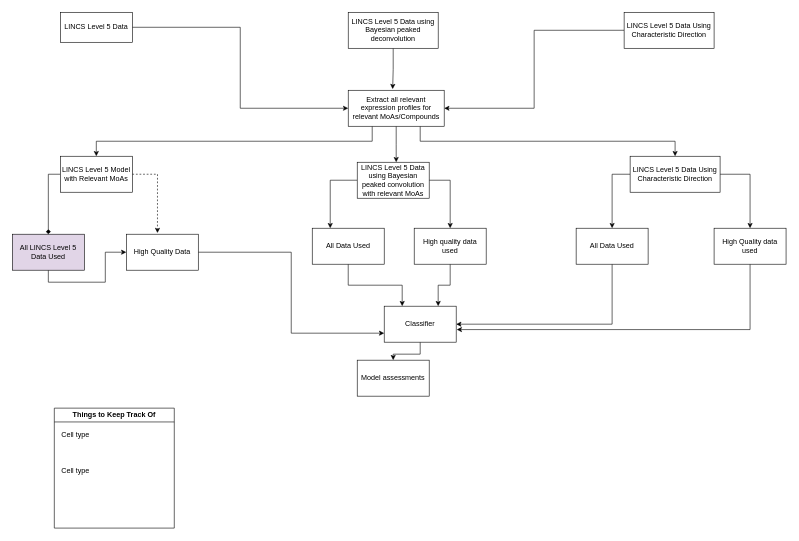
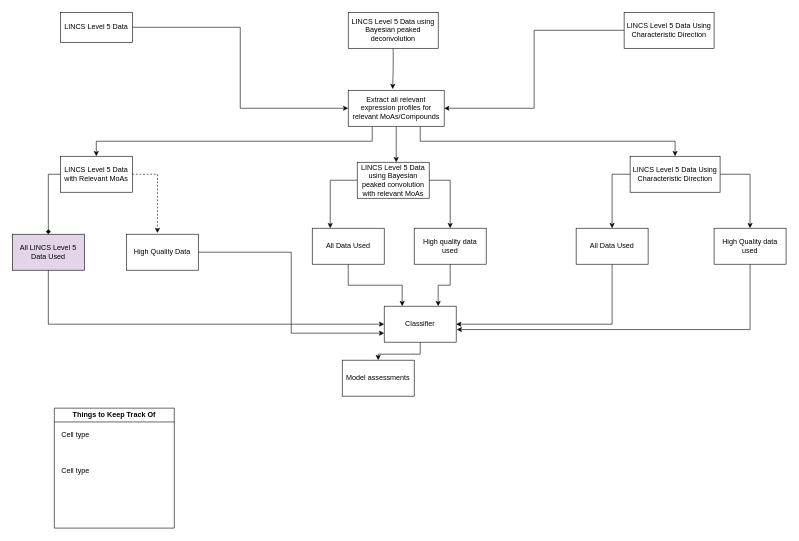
  <mxCell id="0" />
  <mxCell id="1" parent="0" />
  <mxCell id="2" style="edgeStyle=orthogonalEdgeStyle;rounded=0;orthogonalLoop=1;jettySize=auto;html=1;entryX=0;entryY=0.5;entryDx=0;entryDy=0;" edge="1" parent="1" source="3" target="19"><mxGeometry relative="1" as="geometry" /></mxCell>
  <mxCell id="3" value="LINCS Level 5 Data" style="rounded=0;whiteSpace=wrap;html=1;" vertex="1" parent="1"><mxGeometry x="100" y="20" width="120" height="50" as="geometry" /></mxCell>
  <mxCell id="4" style="edgeStyle=orthogonalEdgeStyle;rounded=0;orthogonalLoop=1;jettySize=auto;html=1;exitX=0.5;exitY=1;exitDx=0;exitDy=0;entryX=0.25;entryY=0;entryDx=0;entryDy=0;" edge="1" parent="1" source="5" target="37"><mxGeometry relative="1" as="geometry" /></mxCell>
  <mxCell id="5" value="All Data Used" style="rounded=0;whiteSpace=wrap;html=1;" vertex="1" parent="1"><mxGeometry x="520" y="380" width="120" height="60" as="geometry" /></mxCell>
- <mxCell id="6" style="edgeStyle=orthogonalEdgeStyle;rounded=0;orthogonalLoop=1;jettySize=auto;html=1;exitX=0.5;exitY=1;exitDx=0;exitDy=0;" edge="1" parent="1" source="7" target="28"><mxGeometry relative="1" as="geometry" /></mxCell>
+ <mxCell id="6" style="edgeStyle=orthogonalEdgeStyle;rounded=0;orthogonalLoop=1;jettySize=auto;html=1;exitX=0.5;exitY=1;exitDx=0;exitDy=0;entryX=0;entryY=0.5;entryDx=0;entryDy=0;" edge="1" parent="1" source="7" target="37"><mxGeometry relative="1" as="geometry" /></mxCell>
  <mxCell id="7" value="All LINCS Level 5 Data Used" style="rounded=0;whiteSpace=wrap;html=1;fillColor=#e1d5e7;" vertex="1" parent="1"><mxGeometry x="20" y="390" width="120" height="60" as="geometry" /></mxCell>
  <mxCell id="8" style="edgeStyle=orthogonalEdgeStyle;rounded=0;orthogonalLoop=1;jettySize=auto;html=1;exitX=0;exitY=0.5;exitDx=0;exitDy=0;entryX=0.5;entryY=0;entryDx=0;entryDy=0;endArrow=diamond;" edge="1" parent="1" source="10" target="7"><mxGeometry relative="1" as="geometry" /></mxCell>
  <mxCell id="9" style="edgeStyle=orthogonalEdgeStyle;rounded=0;orthogonalLoop=1;jettySize=auto;html=1;exitX=1;exitY=0.5;exitDx=0;exitDy=0;entryX=0.433;entryY=-0.033;entryDx=0;entryDy=0;entryPerimeter=0;dashed=1;" edge="1" parent="1" source="10" target="28"><mxGeometry relative="1" as="geometry" /></mxCell>
- <mxCell id="10" value="LINCS Level 5 Model with Relevant MoAs" style="rounded=0;whiteSpace=wrap;html=1;" vertex="1" parent="1"><mxGeometry x="100" y="260" width="120" height="60" as="geometry" /></mxCell>
+ <mxCell id="10" value="LINCS Level 5 Data with Relevant MoAs" style="rounded=0;whiteSpace=wrap;html=1;" vertex="1" parent="1"><mxGeometry x="100" y="260" width="120" height="60" as="geometry" /></mxCell>
  <mxCell id="11" style="edgeStyle=orthogonalEdgeStyle;rounded=0;orthogonalLoop=1;jettySize=auto;html=1;exitX=0.5;exitY=1;exitDx=0;exitDy=0;entryX=0.75;entryY=0;entryDx=0;entryDy=0;" edge="1" parent="1" source="12" target="37"><mxGeometry relative="1" as="geometry" /></mxCell>
  <mxCell id="12" value="High quality data used" style="rounded=0;whiteSpace=wrap;html=1;" vertex="1" parent="1"><mxGeometry x="690" y="380" width="120" height="60" as="geometry" /></mxCell>
  <mxCell id="13" style="edgeStyle=orthogonalEdgeStyle;rounded=0;orthogonalLoop=1;jettySize=auto;html=1;exitX=0;exitY=0.5;exitDx=0;exitDy=0;entryX=0.25;entryY=0;entryDx=0;entryDy=0;" edge="1" parent="1" source="15" target="5"><mxGeometry relative="1" as="geometry" /></mxCell>
  <mxCell id="14" style="edgeStyle=orthogonalEdgeStyle;rounded=0;orthogonalLoop=1;jettySize=auto;html=1;exitX=1;exitY=0.5;exitDx=0;exitDy=0;entryX=0.5;entryY=0;entryDx=0;entryDy=0;" edge="1" parent="1" source="15" target="12"><mxGeometry relative="1" as="geometry" /></mxCell>
  <mxCell id="15" value="LINCS Level 5 Data using Bayesian peaked convolution with relevant MoAs" style="rounded=0;whiteSpace=wrap;html=1;" vertex="1" parent="1"><mxGeometry x="595" y="270" width="120" height="60" as="geometry" /></mxCell>
  <mxCell id="16" style="edgeStyle=orthogonalEdgeStyle;rounded=0;orthogonalLoop=1;jettySize=auto;html=1;exitX=0.25;exitY=1;exitDx=0;exitDy=0;entryX=0.5;entryY=0;entryDx=0;entryDy=0;" edge="1" parent="1" source="19" target="10"><mxGeometry relative="1" as="geometry" /></mxCell>
  <mxCell id="17" style="edgeStyle=orthogonalEdgeStyle;rounded=0;orthogonalLoop=1;jettySize=auto;html=1;exitX=0.75;exitY=1;exitDx=0;exitDy=0;entryX=0.5;entryY=0;entryDx=0;entryDy=0;" edge="1" parent="1" source="19" target="31"><mxGeometry relative="1" as="geometry" /></mxCell>
  <mxCell id="18" style="edgeStyle=orthogonalEdgeStyle;rounded=0;orthogonalLoop=1;jettySize=auto;html=1;exitX=0.5;exitY=1;exitDx=0;exitDy=0;" edge="1" parent="1" source="19"><mxGeometry relative="1" as="geometry"><mxPoint x="660" y="270" as="targetPoint" /></mxGeometry></mxCell>
  <mxCell id="19" value="Extract all relevant expression profiles for relevant MoAs/Compounds" style="rounded=0;whiteSpace=wrap;html=1;" vertex="1" parent="1"><mxGeometry x="580" y="150" width="160" height="60" as="geometry" /></mxCell>
  <mxCell id="20" value="Things to Keep Track Of" style="swimlane;whiteSpace=wrap;html=1;" vertex="1" parent="1"><mxGeometry x="90" y="680" width="200" height="200" as="geometry" /></mxCell>
  <mxCell id="21" value="Cell type" style="text;html=1;align=center;verticalAlign=middle;resizable=0;points=[];autosize=1;strokeColor=none;fillColor=none;" vertex="1" parent="20"><mxGeometry y="30" width="70" height="30" as="geometry" /></mxCell>
  <mxCell id="22" value="Cell type" style="text;html=1;align=center;verticalAlign=middle;resizable=0;points=[];autosize=1;strokeColor=none;fillColor=none;" vertex="1" parent="20"><mxGeometry y="90" width="70" height="30" as="geometry" /></mxCell>
  <mxCell id="23" style="edgeStyle=orthogonalEdgeStyle;rounded=0;orthogonalLoop=1;jettySize=auto;html=1;entryX=0.463;entryY=-0.033;entryDx=0;entryDy=0;entryPerimeter=0;" edge="1" parent="1" source="24" target="19"><mxGeometry relative="1" as="geometry" /></mxCell>
  <mxCell id="24" value="LINCS Level 5 Data using Bayesian peaked deconvolution" style="rounded=0;whiteSpace=wrap;html=1;" vertex="1" parent="1"><mxGeometry x="580" y="20" width="150" height="60" as="geometry" /></mxCell>
  <mxCell id="25" style="edgeStyle=orthogonalEdgeStyle;rounded=0;orthogonalLoop=1;jettySize=auto;html=1;entryX=1;entryY=0.5;entryDx=0;entryDy=0;" edge="1" parent="1" source="26" target="19"><mxGeometry relative="1" as="geometry" /></mxCell>
  <mxCell id="26" value="&lt;div&gt;LINCS Level 5 Data Using Characteristic Direction&lt;/div&gt;" style="rounded=0;whiteSpace=wrap;html=1;" vertex="1" parent="1"><mxGeometry x="1040" y="20" width="150" height="60" as="geometry" /></mxCell>
  <mxCell id="27" style="edgeStyle=orthogonalEdgeStyle;rounded=0;orthogonalLoop=1;jettySize=auto;html=1;entryX=0;entryY=0.75;entryDx=0;entryDy=0;" edge="1" parent="1" source="28" target="37"><mxGeometry relative="1" as="geometry" /></mxCell>
  <mxCell id="28" value="High Quality Data" style="rounded=0;whiteSpace=wrap;html=1;" vertex="1" parent="1"><mxGeometry x="210" y="390" width="120" height="60" as="geometry" /></mxCell>
  <mxCell id="29" style="edgeStyle=orthogonalEdgeStyle;rounded=0;orthogonalLoop=1;jettySize=auto;html=1;exitX=0;exitY=0.5;exitDx=0;exitDy=0;entryX=0.5;entryY=0;entryDx=0;entryDy=0;" edge="1" parent="1" source="31" target="33"><mxGeometry relative="1" as="geometry" /></mxCell>
  <mxCell id="30" style="edgeStyle=orthogonalEdgeStyle;rounded=0;orthogonalLoop=1;jettySize=auto;html=1;exitX=1;exitY=0.5;exitDx=0;exitDy=0;entryX=0.5;entryY=0;entryDx=0;entryDy=0;" edge="1" parent="1" source="31" target="35"><mxGeometry relative="1" as="geometry" /></mxCell>
  <mxCell id="31" value="&lt;div&gt;LINCS Level 5 Data Using Characteristic Direction&lt;/div&gt;" style="rounded=0;whiteSpace=wrap;html=1;" vertex="1" parent="1"><mxGeometry x="1050" y="260" width="150" height="60" as="geometry" /></mxCell>
  <mxCell id="32" style="edgeStyle=orthogonalEdgeStyle;rounded=0;orthogonalLoop=1;jettySize=auto;html=1;exitX=0.5;exitY=1;exitDx=0;exitDy=0;entryX=1;entryY=0.5;entryDx=0;entryDy=0;" edge="1" parent="1" source="33" target="37"><mxGeometry relative="1" as="geometry" /></mxCell>
  <mxCell id="33" value="All Data Used" style="rounded=0;whiteSpace=wrap;html=1;" vertex="1" parent="1"><mxGeometry x="960" y="380" width="120" height="60" as="geometry" /></mxCell>
  <mxCell id="34" style="edgeStyle=orthogonalEdgeStyle;rounded=0;orthogonalLoop=1;jettySize=auto;html=1;exitX=0.5;exitY=1;exitDx=0;exitDy=0;entryX=1.008;entryY=0.65;entryDx=0;entryDy=0;entryPerimeter=0;" edge="1" parent="1" source="35" target="37"><mxGeometry relative="1" as="geometry" /></mxCell>
  <mxCell id="35" value="High Quality data used" style="rounded=0;whiteSpace=wrap;html=1;" vertex="1" parent="1"><mxGeometry x="1190" y="380" width="120" height="60" as="geometry" /></mxCell>
  <mxCell id="36" style="edgeStyle=orthogonalEdgeStyle;rounded=0;orthogonalLoop=1;jettySize=auto;html=1;exitX=0.5;exitY=1;exitDx=0;exitDy=0;entryX=0.5;entryY=0;entryDx=0;entryDy=0;" edge="1" parent="1" source="37" target="38"><mxGeometry relative="1" as="geometry" /></mxCell>
  <mxCell id="37" value="Classifier" style="rounded=0;whiteSpace=wrap;html=1;" vertex="1" parent="1"><mxGeometry x="640" y="510" width="120" height="60" as="geometry" /></mxCell>
- <mxCell id="38" value="Model assessments" style="rounded=0;whiteSpace=wrap;html=1;" vertex="1" parent="1"><mxGeometry x="595" y="600" width="120" height="60" as="geometry" /></mxCell>
+ <mxCell id="38" value="Model assessments" style="rounded=0;whiteSpace=wrap;html=1;" vertex="1" parent="1"><mxGeometry x="570" y="600" width="120" height="60" as="geometry" /></mxCell>
